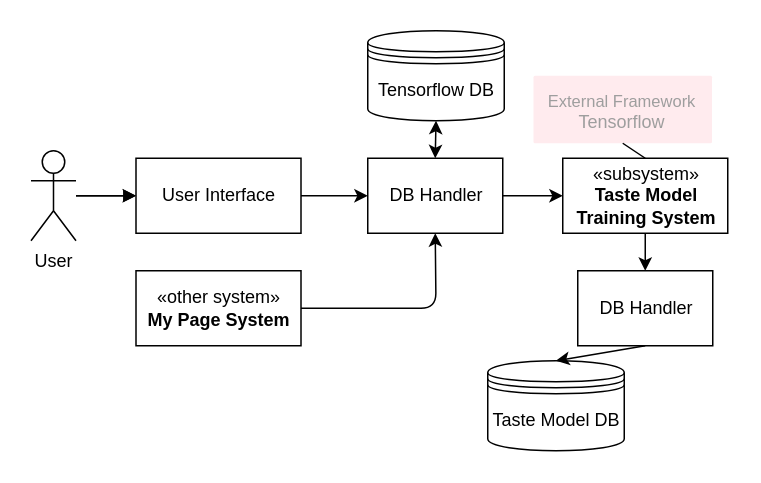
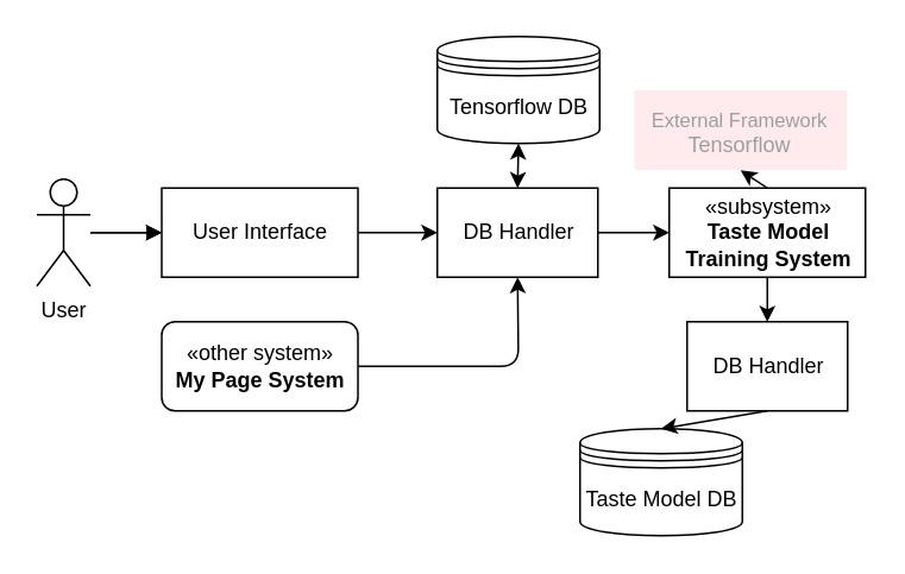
  <mxCell id="0" />
  <mxCell id="1" parent="0" />
  <mxCell id="2" value="«subsystem»&lt;br&gt;&lt;b&gt;Taste Model&lt;br&gt;Training System&lt;/b&gt;&lt;br&gt;" style="html=1;" vertex="1" parent="1"><mxGeometry x="374.5" y="105" width="110" height="50" as="geometry" /></mxCell>
  <mxCell id="3" value="&lt;div style=&quot;text-align: center ; font-size: 11px&quot;&gt;&lt;span&gt;&lt;font style=&quot;font-size: 11px&quot;&gt;External Framework&lt;/font&gt;&lt;/span&gt;&lt;/div&gt;&lt;div style=&quot;text-align: center&quot;&gt;&lt;font&gt;&lt;font style=&quot;font-size: 12px&quot;&gt;Tensorflow&lt;/font&gt;&lt;/font&gt;&lt;/div&gt;" style="points=[[0,0,0],[0.25,0,0],[0.5,0,0],[0.75,0,0],[1,0,0],[1,0.25,0],[1,0.5,0],[1,0.75,0],[1,1,0],[0.75,1,0],[0.5,1,0],[0.25,1,0],[0,1,0],[0,0.75,0],[0,0.5,0],[0,0.25,0]];rounded=1;absoluteArcSize=1;arcSize=2;html=1;strokeColor=none;gradientColor=none;shadow=0;dashed=0;fontSize=12;fontColor=#9E9E9E;align=left;verticalAlign=top;spacing=10;spacingTop=-4;fillColor=#FFEBEE;" vertex="1" parent="1"><mxGeometry x="355" y="50" width="119" height="45" as="geometry" /></mxCell>
  <mxCell id="4" value="" style="edgeStyle=orthogonalEdgeStyle;rounded=0;orthogonalLoop=1;jettySize=auto;html=1;" edge="1" parent="1" source="5" target="6"><mxGeometry relative="1" as="geometry" /></mxCell>
  <mxCell id="5" value="User" style="shape=umlActor;verticalLabelPosition=bottom;labelBackgroundColor=#ffffff;verticalAlign=top;html=1;" vertex="1" parent="1"><mxGeometry x="20" y="100" width="30" height="60" as="geometry" /></mxCell>
  <mxCell id="6" value="User Interface" style="html=1;" vertex="1" parent="1"><mxGeometry x="90" y="105" width="110" height="50" as="geometry" /></mxCell>
  <mxCell id="7" value="" style="endArrow=block;startArrow=none;endFill=1;startFill=0;html=1;entryX=0;entryY=0.5;entryDx=0;entryDy=0;" edge="1" parent="1" target="6"><mxGeometry width="160" relative="1" as="geometry"><mxPoint x="50" y="130" as="sourcePoint" /><mxPoint x="240" y="210" as="targetPoint" /></mxGeometry></mxCell>
- <mxCell id="8" value="" style="endArrow=none;html=1;entryX=0.5;entryY=1;entryDx=0;entryDy=0;entryPerimeter=0;exitX=0.5;exitY=0;exitDx=0;exitDy=0;" edge="1" parent="1" source="2" target="3"><mxGeometry width="50" height="50" relative="1" as="geometry"><mxPoint x="429.5" y="110" as="sourcePoint" /><mxPoint x="465.5" y="80" as="targetPoint" /></mxGeometry></mxCell>
+ <mxCell id="8" value="" style="endArrow=classic;html=1;entryX=0.5;entryY=1;entryDx=0;entryDy=0;entryPerimeter=0;exitX=0.5;exitY=0;exitDx=0;exitDy=0;" edge="1" parent="1" source="2" target="3"><mxGeometry width="50" height="50" relative="1" as="geometry"><mxPoint x="429.5" y="110" as="sourcePoint" /><mxPoint x="465.5" y="80" as="targetPoint" /></mxGeometry></mxCell>
  <mxCell id="9" value="DB Handler" style="html=1;" vertex="1" parent="1"><mxGeometry x="244.5" y="105" width="90" height="50" as="geometry" /></mxCell>
  <mxCell id="10" value="Tensorflow DB" style="shape=datastore;whiteSpace=wrap;html=1;" vertex="1" parent="1"><mxGeometry x="244.5" y="20" width="91" height="60" as="geometry" /></mxCell>
  <mxCell id="11" value="" style="endArrow=classic;html=1;exitX=1;exitY=0.5;exitDx=0;exitDy=0;entryX=0;entryY=0.5;entryDx=0;entryDy=0;" edge="1" parent="1" source="6" target="9"><mxGeometry width="50" height="50" relative="1" as="geometry"><mxPoint x="210" y="260" as="sourcePoint" /><mxPoint x="260" y="210" as="targetPoint" /></mxGeometry></mxCell>
- <mxCell id="12" value="«other system»&lt;br&gt;&lt;b&gt;My Page System&lt;/b&gt;" style="html=1;" vertex="1" parent="1"><mxGeometry x="90" y="180" width="110" height="50" as="geometry" /></mxCell>
+ <mxCell id="12" value="«other system»&lt;br&gt;&lt;b&gt;My Page System&lt;/b&gt;" style="html=1;rounded=1;" vertex="1" parent="1"><mxGeometry x="90" y="180" width="110" height="50" as="geometry" /></mxCell>
  <mxCell id="13" value="" style="endArrow=classic;html=1;exitX=1;exitY=0.5;exitDx=0;exitDy=0;entryX=0.5;entryY=1;entryDx=0;entryDy=0;" edge="1" parent="1" source="12" target="9"><mxGeometry width="50" height="50" relative="1" as="geometry"><mxPoint x="440" y="310" as="sourcePoint" /><mxPoint x="490" y="260" as="targetPoint" /><Array as="points"><mxPoint x="290" y="205" /></Array></mxGeometry></mxCell>
  <mxCell id="14" value="" style="endArrow=classic;html=1;exitX=0.5;exitY=0;exitDx=0;exitDy=0;entryX=0.5;entryY=1;entryDx=0;entryDy=0;startArrow=classic;startFill=1;" edge="1" parent="1" source="9" target="10"><mxGeometry width="50" height="50" relative="1" as="geometry"><mxPoint x="380" y="80" as="sourcePoint" /><mxPoint x="430" y="30" as="targetPoint" /></mxGeometry></mxCell>
  <mxCell id="15" value="" style="endArrow=classic;html=1;exitX=1;exitY=0.5;exitDx=0;exitDy=0;entryX=0;entryY=0.5;entryDx=0;entryDy=0;" edge="1" parent="1" source="9" target="2"><mxGeometry width="50" height="50" relative="1" as="geometry"><mxPoint x="390" y="250" as="sourcePoint" /><mxPoint x="440" y="200" as="targetPoint" /></mxGeometry></mxCell>
  <mxCell id="16" value="DB Handler" style="html=1;" vertex="1" parent="1"><mxGeometry x="384.5" y="180" width="90" height="50" as="geometry" /></mxCell>
  <mxCell id="17" value="" style="endArrow=classic;html=1;exitX=0.5;exitY=1;exitDx=0;exitDy=0;entryX=0.5;entryY=0;entryDx=0;entryDy=0;" edge="1" parent="1" source="2" target="16"><mxGeometry width="50" height="50" relative="1" as="geometry"><mxPoint x="490" y="190" as="sourcePoint" /><mxPoint x="540" y="140" as="targetPoint" /></mxGeometry></mxCell>
  <mxCell id="18" value="Taste Model DB" style="shape=datastore;whiteSpace=wrap;html=1;" vertex="1" parent="1"><mxGeometry x="324.5" y="240" width="91" height="60" as="geometry" /></mxCell>
  <mxCell id="19" value="" style="endArrow=classic;html=1;exitX=0.5;exitY=1;exitDx=0;exitDy=0;entryX=0.5;entryY=0;entryDx=0;entryDy=0;" edge="1" parent="1" source="16" target="18"><mxGeometry width="50" height="50" relative="1" as="geometry"><mxPoint x="480" y="280" as="sourcePoint" /><mxPoint x="530" y="230" as="targetPoint" /></mxGeometry></mxCell>
